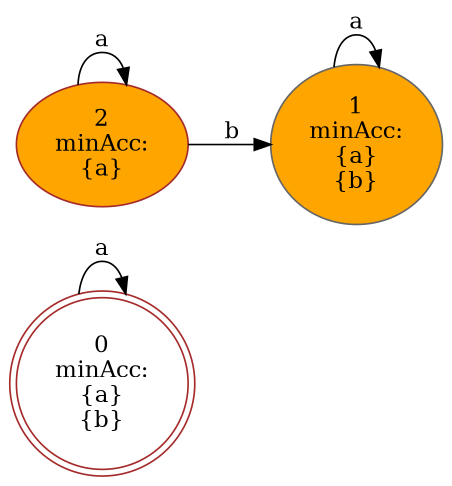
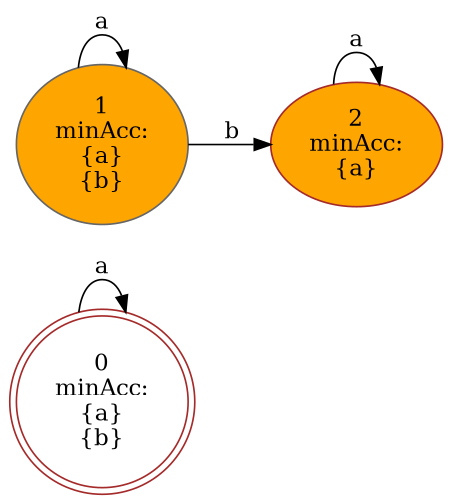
  digraph {
    rankdir=LR
    node [color=brown fillcolor=orange style=filled]
    n1 [fillcolor=white label="0\nminAcc:\n{a}\n{b}\n" shape=doublecircle]
    n2 [color=gray40 label="1\nminAcc:\n{a}\n{b}\n"]
    n3 [label="2\nminAcc:\n{a}\n"]
    n1 -> n1 [label=a]
    n2 -> n2 [label=a]
-   n3 -> n2 [label=b]
+   n2 -> n3 [label=b]
    n3 -> n3 [label=a]
  }
